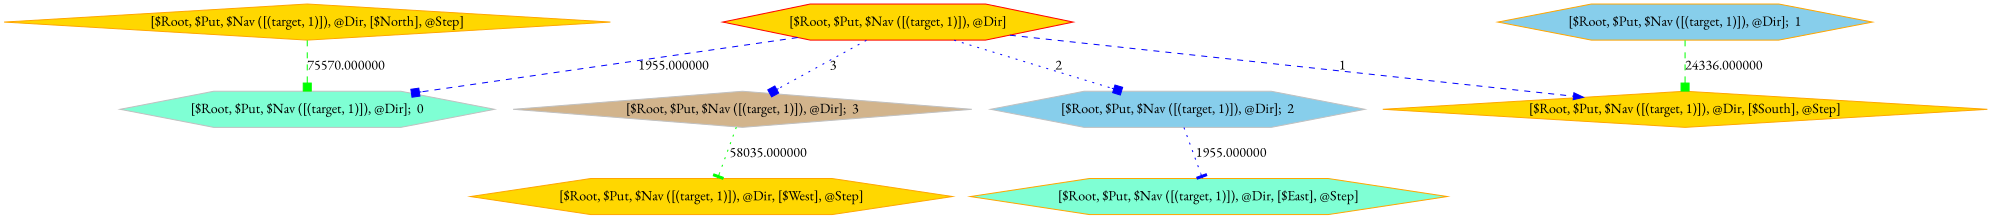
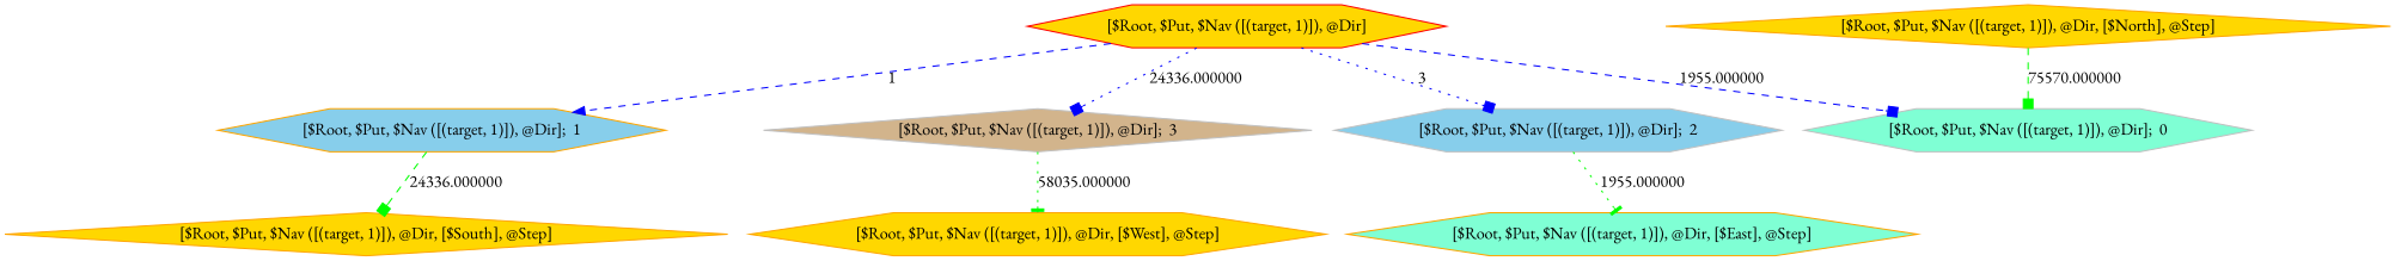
  digraph {
    fontname="EB Garamond"
    node [color=orange fillcolor=gold fontname="EB Garamond" shape=hexagon style=filled]
    edge [arrowhead=box color=blue fontname="EB Garamond" style=dashed]
    n1 [color=red label="[$Root, $Put, $Nav ([(target, 1)]), @Dir]"]
    n2 [color=gray fillcolor=aquamarine label="[$Root, $Put, $Nav ([(target, 1)]), @Dir];  0"]
    n3 [fillcolor=skyblue label="[$Root, $Put, $Nav ([(target, 1)]), @Dir];  1"]
    n4 [color=gray fillcolor=tan label="[$Root, $Put, $Nav ([(target, 1)]), @Dir];  3" shape=diamond]
    n5 [color=gray fillcolor=skyblue label="[$Root, $Put, $Nav ([(target, 1)]), @Dir];  2"]
    n6 [label="[$Root, $Put, $Nav ([(target, 1)]), @Dir, [$South], @Step]" shape=diamond]
    n7 [label="[$Root, $Put, $Nav ([(target, 1)]), @Dir, [$West], @Step]"]
    n8 [fillcolor=aquamarine label="[$Root, $Put, $Nav ([(target, 1)]), @Dir, [$East], @Step]"]
    n9 [label="[$Root, $Put, $Nav ([(target, 1)]), @Dir, [$North], @Step]" shape=diamond]
    n1 -> n2 [label=1955.000000]
-   n1 -> n6 [arrowhead=normal label=1]
-   n1 -> n4 [label=3 style=dotted]
-   n1 -> n5 [label=2 style=dotted]
+   n1 -> n3 [arrowhead=normal label=1]
+   n1 -> n4 [label=24336.000000 style=dotted]
+   n1 -> n5 [label=3 style=dotted]
    n3 -> n6 [color=green label=24336.000000]
    n4 -> n7 [arrowhead=tee color=green label=58035.000000 style=dotted]
-   n5 -> n8 [arrowhead=tee label=1955.000000 style=dotted]
+   n5 -> n8 [arrowhead=tee color=green label=1955.000000 style=dotted]
    n9 -> n2 [color=green label=75570.000000]
  }
